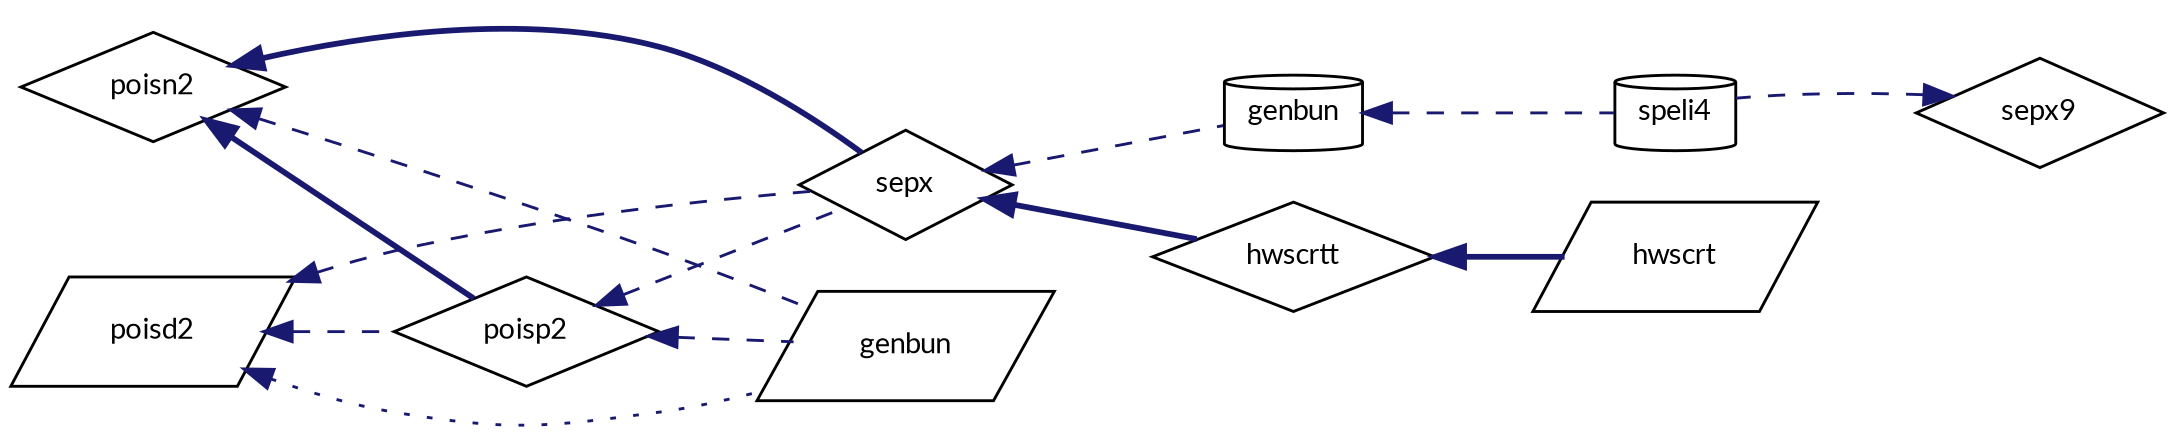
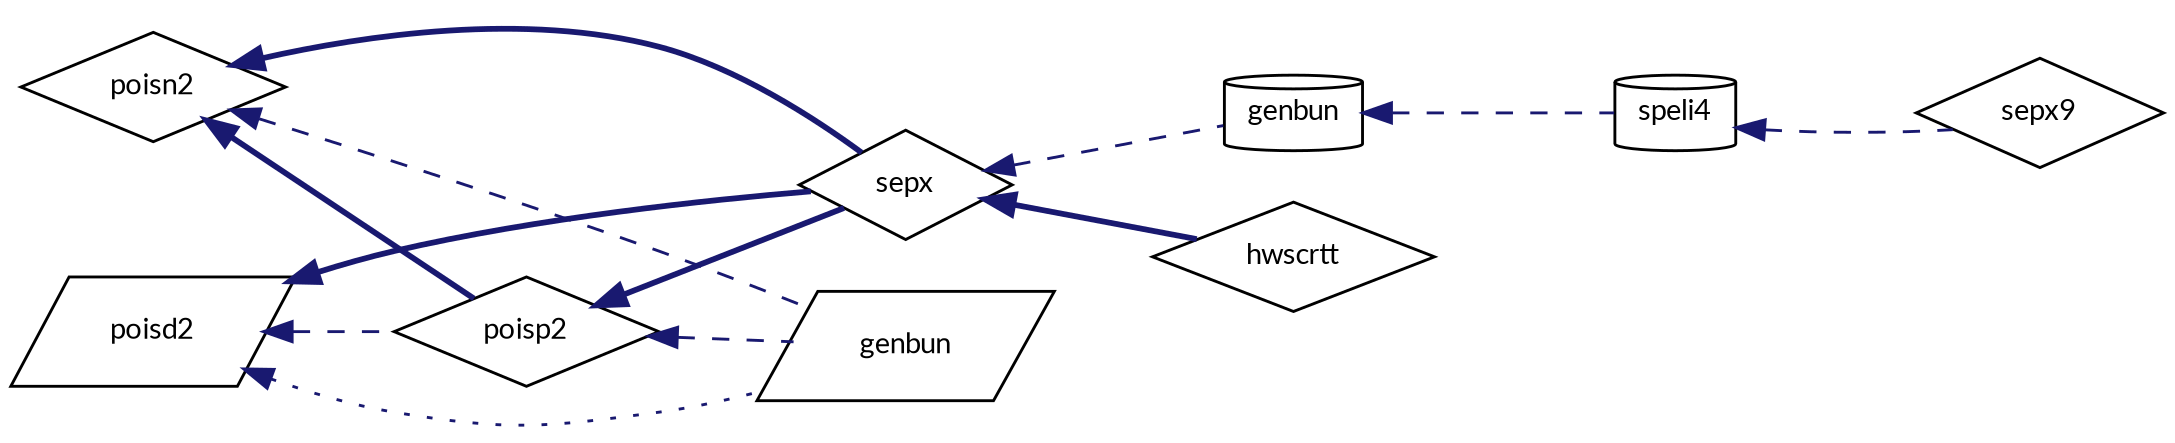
  digraph {
    fontname=Lato
    rankdir=LR
    node [color=black fillcolor=white fontname=Lato fontsize=10 shape=diamond style=filled]
    edge [color=midnightblue dir=back fontname=Lato fontsize=10 labelfontname=Helvetica labelfontsize=10 style=dashed]
    n1 [height=0.2 label=poisd2 shape=parallelogram width=0.4]
    n2 [height=0.2 label=sepx width=0.4]
    n3 [height=0.2 label=poisp2 width=0.4]
    n4 [height=0.2 label=genbun shape=parallelogram width=0.4]
    n5 [height=0.2 label=poisn2 width=0.4]
    n6 [height=0.2 label=genbun shape=cylinder width=0.4]
    n7 [height=0.2 label=hwscrtt width=0.4]
    n8 [height=0.2 label=speli4 shape=cylinder width=0.4]
-   n9 [height=0.2 label=hwscrt shape=parallelogram width=0.4]
    n10 [height=0.2 label=sepx9 width=0.4]
-   n1 -> n2
+   n1 -> n2 [style=bold]
    n1 -> n3
    n1 -> n4 [style=dotted]
    n2 -> n6
    n2 -> n7 [style=bold]
-   n3 -> n2
+   n3 -> n2 [style=bold]
    n3 -> n4
    n5 -> n2 [style=bold]
    n5 -> n3 [style=bold]
    n5 -> n4
    n6 -> n8
-   n7 -> n9 [style=bold]
-   n10 -> n8
+   n8 -> n10
  }
